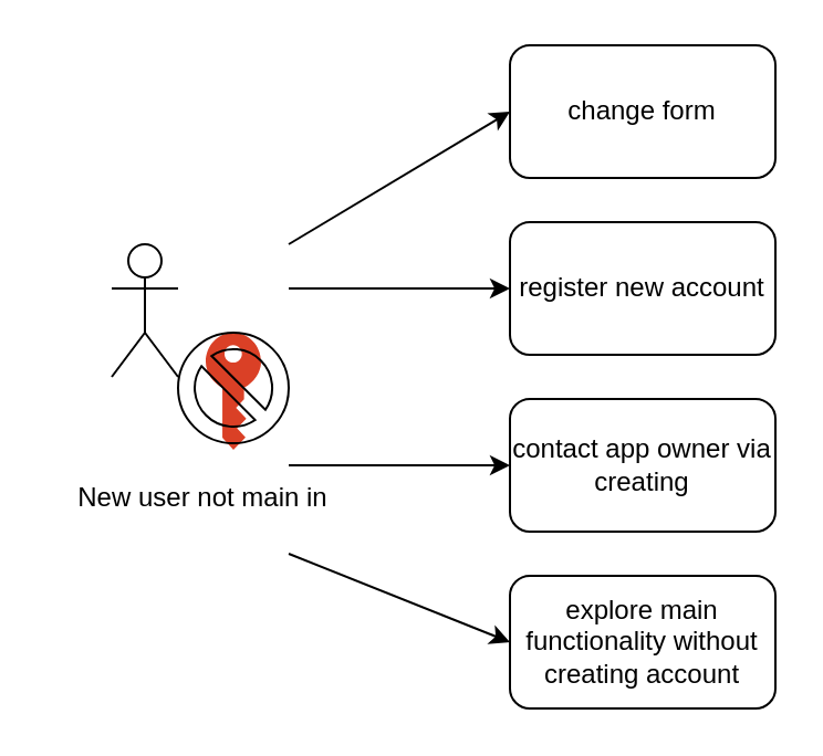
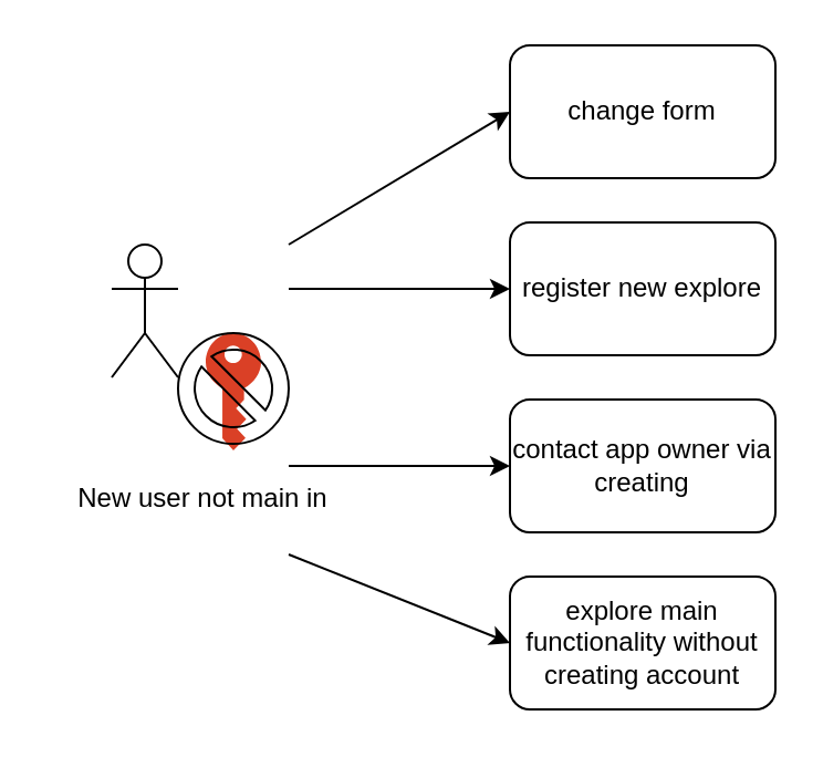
  <mxCell id="0" />
  <mxCell id="1" parent="0" />
  <mxCell id="2" value="" style="group" vertex="1" connectable="0" parent="1"><mxGeometry x="20" y="110" width="142.5" height="130" as="geometry" /></mxCell>
  <mxCell id="3" value="" style="shape=umlActor;verticalLabelPosition=bottom;verticalAlign=top;html=1;outlineConnect=0;" vertex="1" parent="2"><mxGeometry x="30" width="30" height="60" as="geometry" /></mxCell>
  <mxCell id="4" value="" style="sketch=0;pointerEvents=1;shadow=0;dashed=0;html=1;strokeColor=none;labelPosition=center;verticalLabelPosition=bottom;verticalAlign=top;outlineConnect=0;align=center;shape=mxgraph.office.security.key_permissions;fillColor=#DA4026;" vertex="1" parent="2"><mxGeometry x="72.5" y="40" width="25" height="53" as="geometry" /></mxCell>
  <mxCell id="5" value="" style="verticalLabelPosition=bottom;verticalAlign=top;html=1;shape=mxgraph.basic.no_symbol;fillColor=none;" vertex="1" parent="2"><mxGeometry x="60" y="40" width="50" height="50" as="geometry" /></mxCell>
  <mxCell id="6" value="New user not main in" style="text;html=1;strokeColor=none;fillColor=none;align=center;verticalAlign=middle;whiteSpace=wrap;rounded=0;" vertex="1" parent="2"><mxGeometry y="100" width="142.5" height="30" as="geometry" /></mxCell>
  <mxCell id="7" value="" style="group" vertex="1" connectable="0" parent="1"><mxGeometry x="230" y="20" width="120" height="300" as="geometry" /></mxCell>
- <mxCell id="8" value="register new account" style="rounded=1;whiteSpace=wrap;html=1;" vertex="1" parent="7"><mxGeometry y="80" width="120" height="60" as="geometry" /></mxCell>
+ <mxCell id="8" value="register new explore" style="rounded=1;whiteSpace=wrap;html=1;" vertex="1" parent="7"><mxGeometry y="80" width="120" height="60" as="geometry" /></mxCell>
  <mxCell id="9" value="contact app owner via creating" style="rounded=1;whiteSpace=wrap;html=1;" vertex="1" parent="7"><mxGeometry y="160" width="120" height="60" as="geometry" /></mxCell>
  <mxCell id="10" value="explore main functionality without creating account" style="rounded=1;whiteSpace=wrap;html=1;" vertex="1" parent="7"><mxGeometry y="240" width="120" height="60" as="geometry" /></mxCell>
  <mxCell id="11" value="change form" style="rounded=1;whiteSpace=wrap;html=1;" vertex="1" parent="7"><mxGeometry width="120" height="60" as="geometry" /></mxCell>
  <mxCell id="12" value="" style="endArrow=classic;html=1;rounded=0;entryX=0;entryY=0.5;entryDx=0;entryDy=0;" edge="1" parent="1" target="11"><mxGeometry width="50" height="50" relative="1" as="geometry"><mxPoint x="130" y="110" as="sourcePoint" /><mxPoint x="180" y="60" as="targetPoint" /></mxGeometry></mxCell>
  <mxCell id="13" value="" style="endArrow=classic;html=1;rounded=0;entryX=0;entryY=0.5;entryDx=0;entryDy=0;" edge="1" parent="1" target="8"><mxGeometry width="50" height="50" relative="1" as="geometry"><mxPoint x="130" y="130" as="sourcePoint" /><mxPoint x="240" y="60" as="targetPoint" /></mxGeometry></mxCell>
  <mxCell id="14" value="" style="endArrow=classic;html=1;rounded=0;entryX=0;entryY=0.5;entryDx=0;entryDy=0;" edge="1" parent="1"><mxGeometry width="50" height="50" relative="1" as="geometry"><mxPoint x="130" y="210" as="sourcePoint" /><mxPoint x="230" y="210" as="targetPoint" /></mxGeometry></mxCell>
  <mxCell id="15" value="" style="endArrow=classic;html=1;rounded=0;entryX=0;entryY=0.5;entryDx=0;entryDy=0;" edge="1" parent="1"><mxGeometry width="50" height="50" relative="1" as="geometry"><mxPoint x="130" y="250" as="sourcePoint" /><mxPoint x="230" y="290" as="targetPoint" /></mxGeometry></mxCell>
